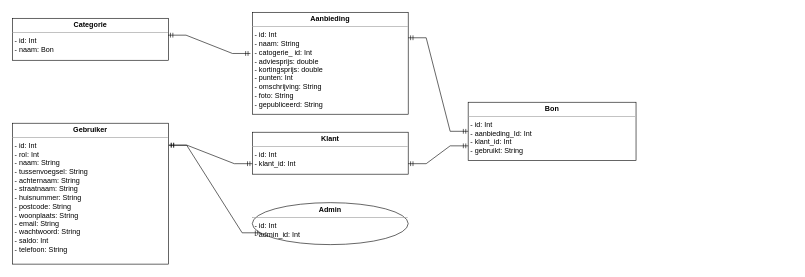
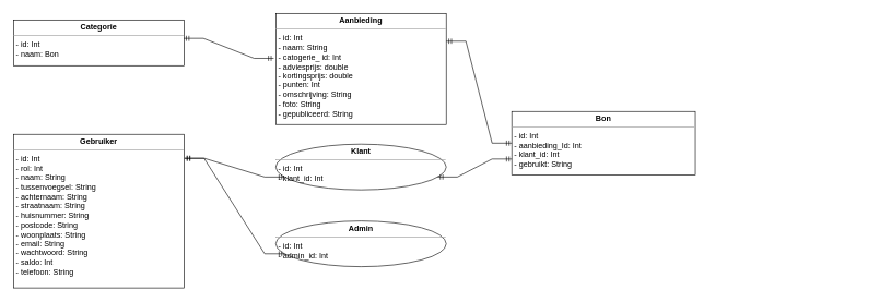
  <mxCell id="0" />
  <mxCell id="1" parent="0" />
  <mxCell id="2" value="&lt;p style=&quot;margin: 0px ; margin-top: 4px ; text-align: center&quot;&gt;&lt;b&gt;Gebruiker&lt;/b&gt;&lt;/p&gt;&lt;hr size=&quot;1&quot;&gt;&lt;p style=&quot;margin: 0px ; margin-left: 4px&quot;&gt;&lt;span&gt;- id: Int&lt;/span&gt;&lt;/p&gt;&lt;p style=&quot;margin: 0px ; margin-left: 4px&quot;&gt;&lt;span&gt;- rol: Int&lt;/span&gt;&lt;/p&gt;&lt;p style=&quot;margin: 0px ; margin-left: 4px&quot;&gt;&lt;span&gt;- naam: String&lt;/span&gt;&lt;br&gt;&lt;/p&gt;&lt;p style=&quot;margin: 0px ; margin-left: 4px&quot;&gt;&lt;span&gt;- tussenvoegsel: String&lt;/span&gt;&lt;/p&gt;&lt;p style=&quot;margin: 0px ; margin-left: 4px&quot;&gt;&lt;span&gt;- achternaam: String&lt;/span&gt;&lt;/p&gt;&lt;p style=&quot;margin: 0px ; margin-left: 4px&quot;&gt;- straatnaam: String&lt;/p&gt;&lt;p style=&quot;margin: 0px ; margin-left: 4px&quot;&gt;- huisnummer: String&lt;/p&gt;&lt;p style=&quot;margin: 0px ; margin-left: 4px&quot;&gt;- postcode: String&lt;/p&gt;&lt;p style=&quot;margin: 0px ; margin-left: 4px&quot;&gt;- woonplaats: String&lt;/p&gt;&lt;p style=&quot;margin: 0px ; margin-left: 4px&quot;&gt;- email: String&lt;br&gt;&lt;/p&gt;&lt;p style=&quot;margin: 0px ; margin-left: 4px&quot;&gt;- wachtwoord: String&lt;/p&gt;&lt;p style=&quot;margin: 0px ; margin-left: 4px&quot;&gt;- saldo: Int&lt;/p&gt;&lt;p style=&quot;margin: 0px ; margin-left: 4px&quot;&gt;- telefoon: String&lt;/p&gt;&lt;p style=&quot;margin: 0px ; margin-left: 4px&quot;&gt;&lt;br&gt;&lt;/p&gt;&lt;p style=&quot;margin: 0px ; margin-left: 4px&quot;&gt;&lt;br&gt;&lt;/p&gt;" style="verticalAlign=top;align=left;overflow=fill;fontSize=12;fontFamily=Helvetica;html=1;" vertex="1" parent="1"><mxGeometry x="20" y="205" width="260" height="235" as="geometry" /></mxCell>
  <mxCell id="3" value="&lt;p style=&quot;margin: 0px ; margin-top: 4px ; text-align: center&quot;&gt;&lt;b&gt;Bon&lt;/b&gt;&lt;/p&gt;&lt;hr size=&quot;1&quot;&gt;&lt;p style=&quot;margin: 0px ; margin-left: 4px&quot;&gt;&lt;span&gt;- id: Int&lt;/span&gt;&lt;/p&gt;&lt;p style=&quot;margin: 0px ; margin-left: 4px&quot;&gt;&lt;span&gt;- aanbieding_Id: Int&lt;/span&gt;&lt;/p&gt;&lt;p style=&quot;margin: 0px ; margin-left: 4px&quot;&gt;&lt;span&gt;- klant_id: Int&lt;/span&gt;&lt;/p&gt;&lt;p style=&quot;margin: 0px ; margin-left: 4px&quot;&gt;- gebruikt: String&lt;br&gt;&lt;/p&gt;&lt;p style=&quot;margin: 0px 0px 0px 4px&quot;&gt;&lt;br&gt;&lt;/p&gt;&lt;p style=&quot;margin: 0px ; margin-left: 4px&quot;&gt;&lt;br&gt;&lt;/p&gt;" style="verticalAlign=top;align=left;overflow=fill;fontSize=12;fontFamily=Helvetica;html=1;" vertex="1" parent="1"><mxGeometry x="780" y="170" width="280" height="97" as="geometry" /></mxCell>
  <mxCell id="4" value="&lt;p style=&quot;margin: 0px ; margin-top: 4px ; text-align: center&quot;&gt;&lt;b&gt;Aanbieding&lt;/b&gt;&lt;/p&gt;&lt;hr size=&quot;1&quot;&gt;&lt;p style=&quot;margin: 0px ; margin-left: 4px&quot;&gt;&lt;span&gt;- id: Int&lt;/span&gt;&lt;/p&gt;&lt;p style=&quot;margin: 0px ; margin-left: 4px&quot;&gt;&lt;span&gt;- naam: String&lt;/span&gt;&lt;br&gt;&lt;/p&gt;&lt;p style=&quot;margin: 0px ; margin-left: 4px&quot;&gt;- catogerie_ id: Int&lt;/p&gt;&lt;p style=&quot;margin: 0px ; margin-left: 4px&quot;&gt;- adviesprijs: double&lt;/p&gt;&lt;p style=&quot;margin: 0px ; margin-left: 4px&quot;&gt;- kortingsprijs: double&lt;/p&gt;&lt;p style=&quot;margin: 0px ; margin-left: 4px&quot;&gt;- punten: Int&lt;/p&gt;&lt;p style=&quot;margin: 0px ; margin-left: 4px&quot;&gt;- omschrijving: String&lt;/p&gt;&lt;p style=&quot;margin: 0px ; margin-left: 4px&quot;&gt;- foto: String&lt;/p&gt;&lt;p style=&quot;margin: 0px ; margin-left: 4px&quot;&gt;- gepubliceerd: String&lt;/p&gt;&lt;p style=&quot;margin: 0px ; margin-left: 4px&quot;&gt;&lt;br&gt;&lt;/p&gt;" style="verticalAlign=top;align=left;overflow=fill;fontSize=12;fontFamily=Helvetica;html=1;" vertex="1" parent="1"><mxGeometry x="420" y="20" width="260" height="170" as="geometry" /></mxCell>
  <mxCell id="5" value="" style="edgeStyle=entityRelationEdgeStyle;fontSize=12;html=1;endArrow=ERmandOne;startArrow=ERmandOne;rounded=0;entryX=0;entryY=0.5;entryDx=0;entryDy=0;exitX=1;exitY=0.25;exitDx=0;exitDy=0;" edge="1" parent="1" source="4" target="3"><mxGeometry width="100" height="100" relative="1" as="geometry"><mxPoint x="280" y="-54" as="sourcePoint" /><mxPoint x="450" y="-120" as="targetPoint" /></mxGeometry></mxCell>
  <mxCell id="6" value="&lt;p style=&quot;margin: 0px ; margin-top: 4px ; text-align: center&quot;&gt;&lt;b&gt;Categorie&lt;/b&gt;&lt;/p&gt;&lt;hr size=&quot;1&quot;&gt;&lt;p style=&quot;margin: 0px ; margin-left: 4px&quot;&gt;&lt;span&gt;- id: Int&lt;/span&gt;&lt;/p&gt;&lt;p style=&quot;margin: 0px ; margin-left: 4px&quot;&gt;- naam: Bon&lt;/p&gt;&lt;p style=&quot;margin: 0px ; margin-left: 4px&quot;&gt;&lt;br&gt;&lt;/p&gt;&lt;p style=&quot;margin: 0px ; margin-left: 4px&quot;&gt;&lt;br&gt;&lt;/p&gt;&lt;p style=&quot;margin: 0px ; margin-left: 4px&quot;&gt;&lt;br&gt;&lt;/p&gt;" style="verticalAlign=top;align=left;overflow=fill;fontSize=12;fontFamily=Helvetica;html=1;" vertex="1" parent="1"><mxGeometry x="20" y="30" width="260" height="70" as="geometry" /></mxCell>
  <mxCell id="7" value="" style="edgeStyle=entityRelationEdgeStyle;fontSize=12;html=1;endArrow=ERmandOne;startArrow=ERmandOne;rounded=0;exitX=0.998;exitY=0.402;exitDx=0;exitDy=0;exitPerimeter=0;entryX=-0.012;entryY=0.404;entryDx=0;entryDy=0;entryPerimeter=0;" edge="1" parent="1" source="6" target="4"><mxGeometry width="100" height="100" relative="1" as="geometry"><mxPoint x="310" y="-240" as="sourcePoint" /><mxPoint x="1180" y="-33" as="targetPoint" /></mxGeometry></mxCell>
- <mxCell id="8" value="&lt;p style=&quot;margin: 0px ; margin-top: 4px ; text-align: center&quot;&gt;&lt;b&gt;Klant&lt;/b&gt;&lt;/p&gt;&lt;hr size=&quot;1&quot;&gt;&lt;p style=&quot;margin: 0px ; margin-left: 4px&quot;&gt;&lt;span&gt;- id: Int&lt;/span&gt;&lt;/p&gt;&lt;p style=&quot;margin: 0px ; margin-left: 4px&quot;&gt;&lt;span&gt;- klant_id: Int&lt;/span&gt;&lt;/p&gt;&lt;p style=&quot;margin: 0px ; margin-left: 4px&quot;&gt;&lt;br&gt;&lt;/p&gt;" style="verticalAlign=top;align=left;overflow=fill;fontSize=12;fontFamily=Helvetica;html=1;" vertex="1" parent="1"><mxGeometry x="420" y="220" width="260" height="70" as="geometry" /></mxCell>
+ <mxCell id="8" value="&lt;p style=&quot;margin: 0px ; margin-top: 4px ; text-align: center&quot;&gt;&lt;b&gt;Klant&lt;/b&gt;&lt;/p&gt;&lt;hr size=&quot;1&quot;&gt;&lt;p style=&quot;margin: 0px ; margin-left: 4px&quot;&gt;&lt;span&gt;- id: Int&lt;/span&gt;&lt;/p&gt;&lt;p style=&quot;margin: 0px ; margin-left: 4px&quot;&gt;&lt;span&gt;- klant_id: Int&lt;/span&gt;&lt;/p&gt;&lt;p style=&quot;margin: 0px ; margin-left: 4px&quot;&gt;&lt;br&gt;&lt;/p&gt;" style="ellipse;verticalAlign=top;align=left;overflow=fill;fontSize=12;fontFamily=Helvetica;html=1;" vertex="1" parent="1"><mxGeometry x="420" y="220" width="260" height="70" as="geometry" /></mxCell>
  <mxCell id="9" value="&lt;p style=&quot;margin: 0px ; margin-top: 4px ; text-align: center&quot;&gt;&lt;b&gt;Admin&lt;/b&gt;&lt;/p&gt;&lt;hr size=&quot;1&quot;&gt;&lt;p style=&quot;margin: 0px ; margin-left: 4px&quot;&gt;&lt;span&gt;- id: Int&lt;/span&gt;&lt;/p&gt;&lt;p style=&quot;margin: 0px ; margin-left: 4px&quot;&gt;&lt;span&gt;- admin_id: Int&lt;/span&gt;&lt;/p&gt;&lt;p style=&quot;margin: 0px ; margin-left: 4px&quot;&gt;&lt;br&gt;&lt;/p&gt;" style="ellipse;verticalAlign=top;align=left;overflow=fill;fontSize=12;fontFamily=Helvetica;html=1;" vertex="1" parent="1"><mxGeometry x="420" y="337.5" width="260" height="70" as="geometry" /></mxCell>
  <mxCell id="10" style="edgeStyle=orthogonalEdgeStyle;rounded=0;orthogonalLoop=1;jettySize=auto;html=1;exitX=0.5;exitY=1;exitDx=0;exitDy=0;" edge="1" parent="1"><mxGeometry relative="1" as="geometry"><mxPoint x="1320" y="190" as="sourcePoint" /><mxPoint x="1320" y="190" as="targetPoint" /></mxGeometry></mxCell>
  <mxCell id="11" value="" style="edgeStyle=entityRelationEdgeStyle;fontSize=12;html=1;endArrow=ERmandOne;startArrow=ERmandOne;rounded=0;exitX=1.004;exitY=0.156;exitDx=0;exitDy=0;exitPerimeter=0;entryX=0;entryY=0.75;entryDx=0;entryDy=0;" edge="1" parent="1" source="2" target="8"><mxGeometry width="100" height="100" relative="1" as="geometry"><mxPoint x="290.52" y="244.45" as="sourcePoint" /><mxPoint x="390" y="322.5" as="targetPoint" /></mxGeometry></mxCell>
  <mxCell id="12" value="" style="edgeStyle=entityRelationEdgeStyle;fontSize=12;html=1;endArrow=ERmandOne;startArrow=ERmandOne;rounded=0;exitX=1.002;exitY=0.156;exitDx=0;exitDy=0;exitPerimeter=0;entryX=0;entryY=0.75;entryDx=0;entryDy=0;" edge="1" parent="1" source="2" target="9"><mxGeometry width="100" height="100" relative="1" as="geometry"><mxPoint x="291.04" y="244.64" as="sourcePoint" /><mxPoint x="390" y="242.5" as="targetPoint" /></mxGeometry></mxCell>
  <mxCell id="13" value="" style="edgeStyle=entityRelationEdgeStyle;fontSize=12;html=1;endArrow=ERmandOne;startArrow=ERmandOne;rounded=0;exitX=1;exitY=0.75;exitDx=0;exitDy=0;entryX=0;entryY=0.75;entryDx=0;entryDy=0;" edge="1" parent="1" source="8" target="3"><mxGeometry width="100" height="100" relative="1" as="geometry"><mxPoint x="720" y="300" as="sourcePoint" /><mxPoint x="830" y="220" as="targetPoint" /></mxGeometry></mxCell>
